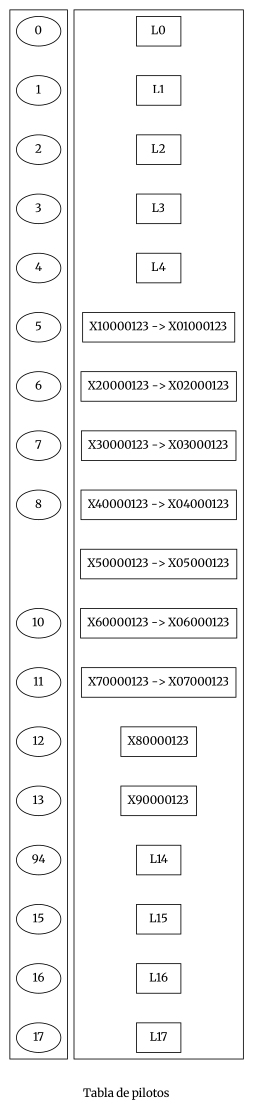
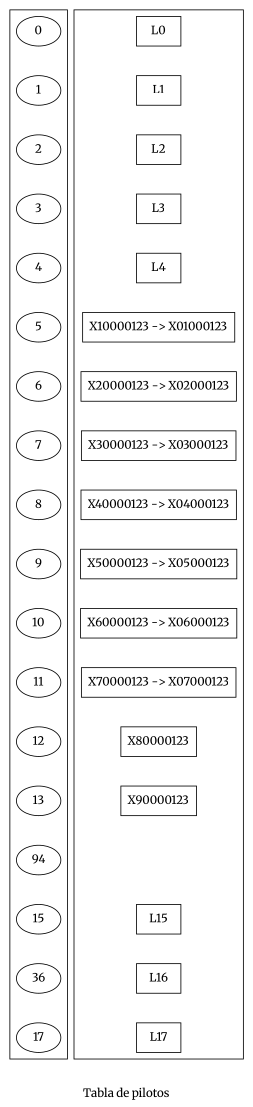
  digraph {
    fontname=Merriweather
    label="Tabla de pilotos"
    node [fontname=Merriweather]
    edge [fontname=Merriweather style=invis]
    0
    1
    2
    3
    4
    5
    6
    7
    8
+   9
    10
    11
    12
    13
    n15 [label=94]
    15
-   16
+   16 [label=36]
    17
    L0 [shape=box]
    L1 [shape=box]
    L2 [shape=box]
    L3 [shape=box]
    L4 [shape=box]
    n24 [label="X10000123 -> X01000123" shape=box]
    n25 [label="X20000123 -> X02000123" shape=box]
    n26 [label="X30000123 -> X03000123" shape=box]
    n27 [label="X40000123 -> X04000123" shape=box]
    n28 [label="X50000123 -> X05000123" shape=box]
    n29 [label="X60000123 -> X06000123" shape=box]
    n30 [label="X70000123 -> X07000123" shape=box]
    n31 [label=X80000123 shape=box]
    n32 [label=X90000123 shape=box]
-   L14 [shape=box]
    L15 [shape=box]
    L16 [shape=box]
    L17 [shape=box]
    subgraph cluster_1 {
      label=""
      0
      1
      2
      3
      4
      5
      6
      7
      8
+     9
      10
      11
      12
      13
      n15
      15
      16
      17
    }
    subgraph cluster_2 {
      label=""
      L0
      L1
      L2
      L3
      L4
      n24
      n25
      n26
      n27
      n28
      n29
      n30
      n31
      n32
-     L14
      L15
      L16
      L17
    }
    0 -> 1
    1 -> 2
    2 -> 3
    3 -> 4
    4 -> 5
    5 -> 6
    6 -> 7
    7 -> 8
+   8 -> 9
+   9 -> 10
    10 -> 11
    11 -> 12
    12 -> 13
    13 -> n15
    n15 -> 15
    15 -> 16
    16 -> 17
    L0 -> L1
    L1 -> L2
    L2 -> L3
    L3 -> L4
    L4 -> n24
    n24 -> n25
    n25 -> n26
    n26 -> n27
    n27 -> n28
    n28 -> n29
    n29 -> n30
    n30 -> n31
    n31 -> n32
-   n32 -> L14
-   L14 -> L15
    L15 -> L16
    L16 -> L17
  }
